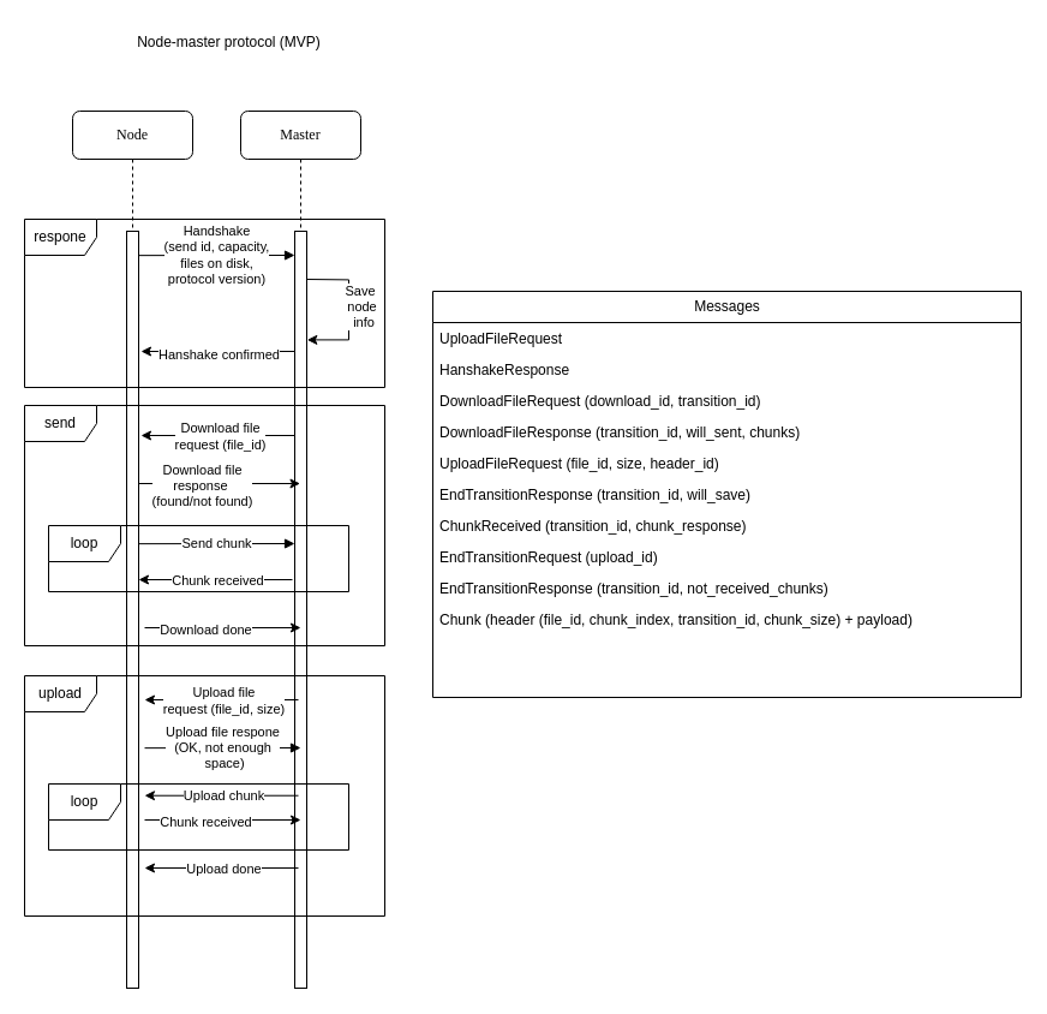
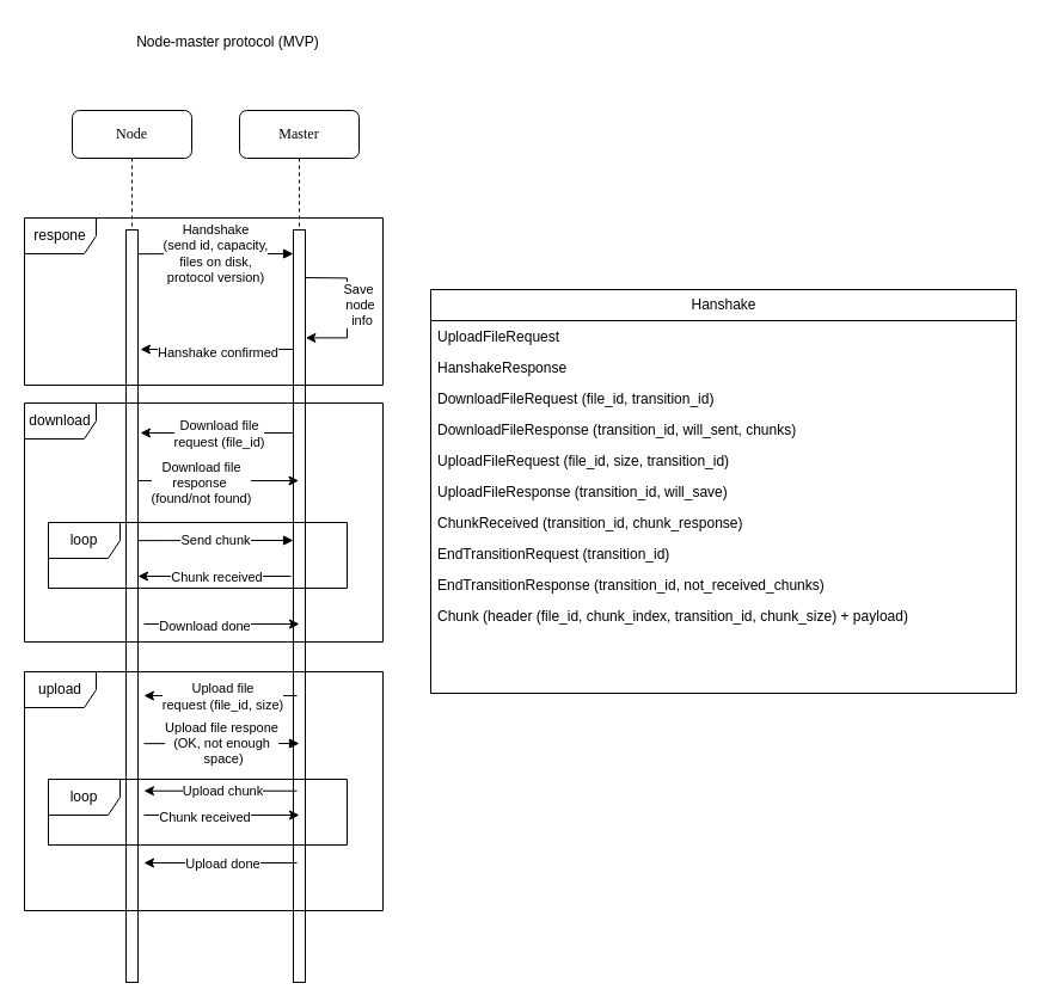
  <mxCell id="0" />
  <mxCell id="1" parent="0" />
  <mxCell id="2" value="Master" style="shape=umlLifeline;perimeter=lifelinePerimeter;whiteSpace=wrap;html=1;container=1;collapsible=0;recursiveResize=0;outlineConnect=0;rounded=1;shadow=0;comic=0;labelBackgroundColor=none;strokeWidth=1;fontFamily=Verdana;fontSize=12;align=center;" parent="1" vertex="1"><mxGeometry x="200" y="92" width="100" height="730" as="geometry" /></mxCell>
  <mxCell id="3" value="" style="html=1;points=[];perimeter=orthogonalPerimeter;rounded=0;shadow=0;comic=0;labelBackgroundColor=none;strokeWidth=1;fontFamily=Verdana;fontSize=12;align=center;" parent="2" vertex="1"><mxGeometry x="45" y="100" width="10" height="630" as="geometry" /></mxCell>
  <mxCell id="4" value="" style="endArrow=classic;html=1;rounded=0;" edge="1" parent="2"><mxGeometry width="50" height="50" relative="1" as="geometry"><mxPoint x="45.0" y="200" as="sourcePoint" /><mxPoint x="-83" y="200" as="targetPoint" /></mxGeometry></mxCell>
  <mxCell id="5" value="Hanshake confirmed" style="edgeLabel;html=1;align=center;verticalAlign=middle;resizable=0;points=[];" vertex="1" connectable="0" parent="4"><mxGeometry x="-0.006" y="2" relative="1" as="geometry"><mxPoint as="offset" /></mxGeometry></mxCell>
  <mxCell id="6" value="" style="endArrow=classic;html=1;rounded=0;exitX=0.967;exitY=0.098;exitDx=0;exitDy=0;exitPerimeter=0;" edge="1" parent="2"><mxGeometry width="50" height="50" relative="1" as="geometry"><mxPoint x="55.0" y="140.0" as="sourcePoint" /><mxPoint x="55.33" y="190.4" as="targetPoint" /><Array as="points"><mxPoint x="90" y="140.4" /><mxPoint x="90" y="170.4" /><mxPoint x="90" y="190.4" /></Array></mxGeometry></mxCell>
  <mxCell id="7" value="Save&amp;nbsp;&lt;div&gt;node&lt;div&gt;&amp;nbsp;info&lt;/div&gt;&lt;/div&gt;" style="edgeLabel;html=1;align=center;verticalAlign=middle;resizable=0;points=[];" vertex="1" connectable="0" parent="6"><mxGeometry x="-0.045" y="-1" relative="1" as="geometry"><mxPoint x="11" as="offset" /></mxGeometry></mxCell>
  <mxCell id="8" value="" style="endArrow=classic;html=1;rounded=0;" edge="1" parent="2"><mxGeometry width="50" height="50" relative="1" as="geometry"><mxPoint x="45.0" y="270" as="sourcePoint" /><mxPoint x="-83" y="270" as="targetPoint" /></mxGeometry></mxCell>
  <mxCell id="9" value="Download file&lt;div&gt;request&amp;nbsp;&lt;span style=&quot;background-color: light-dark(#ffffff, var(--ge-dark-color, #121212)); color: light-dark(rgb(0, 0, 0), rgb(255, 255, 255));&quot;&gt;(file_id)&lt;/span&gt;&lt;/div&gt;" style="edgeLabel;html=1;align=center;verticalAlign=middle;resizable=0;points=[];" vertex="1" connectable="0" parent="8"><mxGeometry x="-0.01" relative="1" as="geometry"><mxPoint as="offset" /></mxGeometry></mxCell>
  <mxCell id="10" value="" style="endArrow=classic;html=1;rounded=0;" edge="1" parent="2"><mxGeometry width="50" height="50" relative="1" as="geometry"><mxPoint x="-79.996" y="430" as="sourcePoint" /><mxPoint x="50" y="430" as="targetPoint" /></mxGeometry></mxCell>
  <mxCell id="11" value="Download done" style="edgeLabel;html=1;align=center;verticalAlign=middle;resizable=0;points=[];" vertex="1" connectable="0" parent="10"><mxGeometry x="-0.225" y="-1" relative="1" as="geometry"><mxPoint as="offset" /></mxGeometry></mxCell>
  <mxCell id="12" value="Node" style="shape=umlLifeline;perimeter=lifelinePerimeter;whiteSpace=wrap;html=1;container=1;collapsible=0;recursiveResize=0;outlineConnect=0;rounded=1;shadow=0;comic=0;labelBackgroundColor=none;strokeWidth=1;fontFamily=Verdana;fontSize=12;align=center;" parent="1" vertex="1"><mxGeometry x="60" y="92" width="100" height="730" as="geometry" /></mxCell>
  <mxCell id="13" value="" style="html=1;points=[];perimeter=orthogonalPerimeter;rounded=0;shadow=0;comic=0;labelBackgroundColor=none;strokeWidth=1;fontFamily=Verdana;fontSize=12;align=center;" parent="12" vertex="1"><mxGeometry x="45" y="100" width="10" height="630" as="geometry" /></mxCell>
  <mxCell id="14" value="" style="html=1;verticalAlign=bottom;endArrow=block;entryX=0;entryY=0;labelBackgroundColor=none;fontFamily=Verdana;fontSize=12;edgeStyle=elbowEdgeStyle;elbow=vertical;" parent="12" edge="1"><mxGeometry x="-0.003" relative="1" as="geometry"><mxPoint x="55" y="120.152" as="sourcePoint" /><mxPoint x="185" y="120.0" as="targetPoint" /><mxPoint as="offset" /></mxGeometry></mxCell>
  <mxCell id="15" value="Handshake&lt;div&gt;(send id, capacity,&lt;/div&gt;&lt;div&gt;files on disk,&lt;/div&gt;&lt;div&gt;protocol version)&lt;/div&gt;" style="edgeLabel;html=1;align=center;verticalAlign=middle;resizable=0;points=[];" vertex="1" connectable="0" parent="14"><mxGeometry x="-0.005" y="1" relative="1" as="geometry"><mxPoint as="offset" /></mxGeometry></mxCell>
  <mxCell id="16" value="" style="endArrow=classic;html=1;rounded=0;" edge="1" parent="12" target="2"><mxGeometry width="50" height="50" relative="1" as="geometry"><mxPoint x="55.004" y="310" as="sourcePoint" /><mxPoint x="165.11" y="310" as="targetPoint" /></mxGeometry></mxCell>
  <mxCell id="17" value="Download file&lt;div&gt;response&amp;nbsp;&lt;/div&gt;&lt;div&gt;(found/not found)&lt;/div&gt;" style="edgeLabel;html=1;align=center;verticalAlign=middle;resizable=0;points=[];" vertex="1" connectable="0" parent="16"><mxGeometry x="-0.225" y="-1" relative="1" as="geometry"><mxPoint as="offset" /></mxGeometry></mxCell>
  <mxCell id="18" value="" style="endArrow=classic;html=1;rounded=0;" edge="1" parent="12"><mxGeometry width="50" height="50" relative="1" as="geometry"><mxPoint x="183.0" y="390" as="sourcePoint" /><mxPoint x="55" y="390" as="targetPoint" /></mxGeometry></mxCell>
  <mxCell id="19" value="Chunk received" style="edgeLabel;html=1;align=center;verticalAlign=middle;resizable=0;points=[];" vertex="1" connectable="0" parent="18"><mxGeometry x="-0.01" relative="1" as="geometry"><mxPoint as="offset" /></mxGeometry></mxCell>
  <mxCell id="20" value="loop" style="shape=umlFrame;whiteSpace=wrap;html=1;pointerEvents=0;" vertex="1" parent="12"><mxGeometry x="-20" y="345" width="250" height="55" as="geometry" /></mxCell>
  <mxCell id="21" value="" style="html=1;verticalAlign=bottom;endArrow=block;entryX=0;entryY=0;labelBackgroundColor=none;fontFamily=Verdana;fontSize=12;edgeStyle=elbowEdgeStyle;elbow=vertical;" edge="1" parent="1"><mxGeometry x="-0.003" relative="1" as="geometry"><mxPoint x="115" y="452.152" as="sourcePoint" /><mxPoint x="245" y="452" as="targetPoint" /><mxPoint as="offset" /></mxGeometry></mxCell>
  <mxCell id="22" value="Send chunk" style="edgeLabel;html=1;align=center;verticalAlign=middle;resizable=0;points=[];" vertex="1" connectable="0" parent="21"><mxGeometry x="-0.005" y="1" relative="1" as="geometry"><mxPoint as="offset" /></mxGeometry></mxCell>
- <mxCell id="23" value="send" style="shape=umlFrame;whiteSpace=wrap;html=1;pointerEvents=0;" vertex="1" parent="1"><mxGeometry x="20" y="337" width="300" height="200" as="geometry" /></mxCell>
+ <mxCell id="23" value="download" style="shape=umlFrame;whiteSpace=wrap;html=1;pointerEvents=0;" vertex="1" parent="1"><mxGeometry x="20" y="337" width="300" height="200" as="geometry" /></mxCell>
  <mxCell id="24" value="respone" style="shape=umlFrame;whiteSpace=wrap;html=1;pointerEvents=0;" vertex="1" parent="1"><mxGeometry x="20" y="182" width="300" height="140" as="geometry" /></mxCell>
  <mxCell id="25" value="upload" style="shape=umlFrame;whiteSpace=wrap;html=1;pointerEvents=0;" vertex="1" parent="1"><mxGeometry x="20" y="562" width="300" height="200" as="geometry" /></mxCell>
  <mxCell id="26" value="" style="endArrow=classic;html=1;rounded=0;" edge="1" parent="1"><mxGeometry width="50" height="50" relative="1" as="geometry"><mxPoint x="248" y="582" as="sourcePoint" /><mxPoint x="120" y="582" as="targetPoint" /></mxGeometry></mxCell>
  <mxCell id="27" value="Upload file&lt;div&gt;request (file_id, size)&lt;/div&gt;" style="edgeLabel;html=1;align=center;verticalAlign=middle;resizable=0;points=[];" vertex="1" connectable="0" parent="26"><mxGeometry x="-0.01" relative="1" as="geometry"><mxPoint as="offset" /></mxGeometry></mxCell>
  <mxCell id="28" value="" style="html=1;verticalAlign=bottom;endArrow=block;entryX=0;entryY=0;labelBackgroundColor=none;fontFamily=Verdana;fontSize=12;edgeStyle=elbowEdgeStyle;elbow=vertical;" edge="1" parent="1"><mxGeometry x="-0.003" relative="1" as="geometry"><mxPoint x="120" y="622.152" as="sourcePoint" /><mxPoint x="250" y="622" as="targetPoint" /><mxPoint as="offset" /></mxGeometry></mxCell>
  <mxCell id="29" value="Upload file respone&lt;div&gt;(OK, not enough&lt;/div&gt;&lt;div&gt;&amp;nbsp;space)&lt;/div&gt;" style="edgeLabel;html=1;align=center;verticalAlign=middle;resizable=0;points=[];" vertex="1" connectable="0" parent="28"><mxGeometry x="-0.005" y="1" relative="1" as="geometry"><mxPoint as="offset" /></mxGeometry></mxCell>
  <mxCell id="30" value="loop" style="shape=umlFrame;whiteSpace=wrap;html=1;pointerEvents=0;" vertex="1" parent="1"><mxGeometry x="40" y="652" width="250" height="55" as="geometry" /></mxCell>
  <mxCell id="31" value="" style="endArrow=classic;html=1;rounded=0;" edge="1" parent="1"><mxGeometry width="50" height="50" relative="1" as="geometry"><mxPoint x="248" y="661.72" as="sourcePoint" /><mxPoint x="120" y="661.72" as="targetPoint" /></mxGeometry></mxCell>
  <mxCell id="32" value="Upload chunk" style="edgeLabel;html=1;align=center;verticalAlign=middle;resizable=0;points=[];" vertex="1" connectable="0" parent="31"><mxGeometry x="-0.01" relative="1" as="geometry"><mxPoint as="offset" /></mxGeometry></mxCell>
  <mxCell id="33" value="" style="endArrow=classic;html=1;rounded=0;" edge="1" parent="1"><mxGeometry width="50" height="50" relative="1" as="geometry"><mxPoint x="120.004" y="682" as="sourcePoint" /><mxPoint x="250" y="682" as="targetPoint" /></mxGeometry></mxCell>
  <mxCell id="34" value="Chunk received" style="edgeLabel;html=1;align=center;verticalAlign=middle;resizable=0;points=[];" vertex="1" connectable="0" parent="33"><mxGeometry x="-0.225" y="-1" relative="1" as="geometry"><mxPoint as="offset" /></mxGeometry></mxCell>
  <mxCell id="35" value="" style="endArrow=classic;html=1;rounded=0;" edge="1" parent="1"><mxGeometry width="50" height="50" relative="1" as="geometry"><mxPoint x="248" y="722" as="sourcePoint" /><mxPoint x="120" y="722" as="targetPoint" /></mxGeometry></mxCell>
  <mxCell id="36" value="Upload done" style="edgeLabel;html=1;align=center;verticalAlign=middle;resizable=0;points=[];" vertex="1" connectable="0" parent="35"><mxGeometry x="-0.01" relative="1" as="geometry"><mxPoint as="offset" /></mxGeometry></mxCell>
- <mxCell id="37" value="Messages" style="swimlane;fontStyle=0;childLayout=stackLayout;horizontal=1;startSize=26;fillColor=none;horizontalStack=0;resizeParent=1;resizeParentMax=0;resizeLast=0;collapsible=1;marginBottom=0;html=1;" vertex="1" parent="1"><mxGeometry x="360" y="242" width="490" height="338" as="geometry" /></mxCell>
+ <mxCell id="37" value="Hanshake" style="swimlane;fontStyle=0;childLayout=stackLayout;horizontal=1;startSize=26;fillColor=none;horizontalStack=0;resizeParent=1;resizeParentMax=0;resizeLast=0;collapsible=1;marginBottom=0;html=1;" vertex="1" parent="1"><mxGeometry x="360" y="242" width="490" height="338" as="geometry" /></mxCell>
  <mxCell id="38" value="UploadFileRequest&lt;div&gt;&lt;br&gt;&lt;/div&gt;" style="text;strokeColor=none;fillColor=none;align=left;verticalAlign=top;spacingLeft=4;spacingRight=4;overflow=hidden;rotatable=0;points=[[0,0.5],[1,0.5]];portConstraint=eastwest;whiteSpace=wrap;html=1;" vertex="1" parent="37"><mxGeometry y="26" width="490" height="26" as="geometry" /></mxCell>
  <mxCell id="39" value="HanshakeResponse" style="text;strokeColor=none;fillColor=none;align=left;verticalAlign=top;spacingLeft=4;spacingRight=4;overflow=hidden;rotatable=0;points=[[0,0.5],[1,0.5]];portConstraint=eastwest;whiteSpace=wrap;html=1;" vertex="1" parent="37"><mxGeometry y="52" width="490" height="26" as="geometry" /></mxCell>
- <mxCell id="40" value="DownloadFileRequest (download_id, transition_id)" style="text;strokeColor=none;fillColor=none;align=left;verticalAlign=top;spacingLeft=4;spacingRight=4;overflow=hidden;rotatable=0;points=[[0,0.5],[1,0.5]];portConstraint=eastwest;whiteSpace=wrap;html=1;" vertex="1" parent="37"><mxGeometry y="78" width="490" height="26" as="geometry" /></mxCell>
+ <mxCell id="40" value="DownloadFileRequest (file_id, transition_id)" style="text;strokeColor=none;fillColor=none;align=left;verticalAlign=top;spacingLeft=4;spacingRight=4;overflow=hidden;rotatable=0;points=[[0,0.5],[1,0.5]];portConstraint=eastwest;whiteSpace=wrap;html=1;" vertex="1" parent="37"><mxGeometry y="78" width="490" height="26" as="geometry" /></mxCell>
  <mxCell id="41" value="DownloadFileResponse (transition_id, will_sent, chunks)" style="text;strokeColor=none;fillColor=none;align=left;verticalAlign=top;spacingLeft=4;spacingRight=4;overflow=hidden;rotatable=0;points=[[0,0.5],[1,0.5]];portConstraint=eastwest;whiteSpace=wrap;html=1;" vertex="1" parent="37"><mxGeometry y="104" width="490" height="26" as="geometry" /></mxCell>
- <mxCell id="42" value="UploadFileRequest (file_id, size, header_id)" style="text;strokeColor=none;fillColor=none;align=left;verticalAlign=top;spacingLeft=4;spacingRight=4;overflow=hidden;rotatable=0;points=[[0,0.5],[1,0.5]];portConstraint=eastwest;whiteSpace=wrap;html=1;" vertex="1" parent="37"><mxGeometry y="130" width="490" height="26" as="geometry" /></mxCell>
- <mxCell id="43" value="EndTransitionResponse (transition_id, will_save)" style="text;strokeColor=none;fillColor=none;align=left;verticalAlign=top;spacingLeft=4;spacingRight=4;overflow=hidden;rotatable=0;points=[[0,0.5],[1,0.5]];portConstraint=eastwest;whiteSpace=wrap;html=1;" vertex="1" parent="37"><mxGeometry y="156" width="490" height="26" as="geometry" /></mxCell>
+ <mxCell id="42" value="UploadFileRequest (file_id, size, transition_id)" style="text;strokeColor=none;fillColor=none;align=left;verticalAlign=top;spacingLeft=4;spacingRight=4;overflow=hidden;rotatable=0;points=[[0,0.5],[1,0.5]];portConstraint=eastwest;whiteSpace=wrap;html=1;" vertex="1" parent="37"><mxGeometry y="130" width="490" height="26" as="geometry" /></mxCell>
+ <mxCell id="43" value="UploadFileResponse (transition_id, will_save)" style="text;strokeColor=none;fillColor=none;align=left;verticalAlign=top;spacingLeft=4;spacingRight=4;overflow=hidden;rotatable=0;points=[[0,0.5],[1,0.5]];portConstraint=eastwest;whiteSpace=wrap;html=1;" vertex="1" parent="37"><mxGeometry y="156" width="490" height="26" as="geometry" /></mxCell>
  <mxCell id="44" value="ChunkReceived (transition_id, chunk_response)" style="text;strokeColor=none;fillColor=none;align=left;verticalAlign=top;spacingLeft=4;spacingRight=4;overflow=hidden;rotatable=0;points=[[0,0.5],[1,0.5]];portConstraint=eastwest;whiteSpace=wrap;html=1;" vertex="1" parent="37"><mxGeometry y="182" width="490" height="26" as="geometry" /></mxCell>
- <mxCell id="45" value="EndTransitionRequest (upload_id)" style="text;strokeColor=none;fillColor=none;align=left;verticalAlign=top;spacingLeft=4;spacingRight=4;overflow=hidden;rotatable=0;points=[[0,0.5],[1,0.5]];portConstraint=eastwest;whiteSpace=wrap;html=1;" vertex="1" parent="37"><mxGeometry y="208" width="490" height="26" as="geometry" /></mxCell>
+ <mxCell id="45" value="EndTransitionRequest (transition_id)" style="text;strokeColor=none;fillColor=none;align=left;verticalAlign=top;spacingLeft=4;spacingRight=4;overflow=hidden;rotatable=0;points=[[0,0.5],[1,0.5]];portConstraint=eastwest;whiteSpace=wrap;html=1;" vertex="1" parent="37"><mxGeometry y="208" width="490" height="26" as="geometry" /></mxCell>
  <mxCell id="46" value="EndTransitionResponse (transition_id, not_received_chunks)" style="text;strokeColor=none;fillColor=none;align=left;verticalAlign=top;spacingLeft=4;spacingRight=4;overflow=hidden;rotatable=0;points=[[0,0.5],[1,0.5]];portConstraint=eastwest;whiteSpace=wrap;html=1;" vertex="1" parent="37"><mxGeometry y="234" width="490" height="26" as="geometry" /></mxCell>
  <mxCell id="47" value="Chunk (header (file_id, chunk_index, transition_id, chunk_size) + payload)" style="text;strokeColor=none;fillColor=none;align=left;verticalAlign=top;spacingLeft=4;spacingRight=4;overflow=hidden;rotatable=0;points=[[0,0.5],[1,0.5]];portConstraint=eastwest;whiteSpace=wrap;html=1;" vertex="1" parent="37"><mxGeometry y="260" width="490" height="26" as="geometry" /></mxCell>
  <mxCell id="48" style="text;strokeColor=none;fillColor=none;align=left;verticalAlign=top;spacingLeft=4;spacingRight=4;overflow=hidden;rotatable=0;points=[[0,0.5],[1,0.5]];portConstraint=eastwest;whiteSpace=wrap;html=1;" vertex="1" parent="37"><mxGeometry y="286" width="490" height="26" as="geometry" /></mxCell>
  <mxCell id="49" style="text;strokeColor=none;fillColor=none;align=left;verticalAlign=top;spacingLeft=4;spacingRight=4;overflow=hidden;rotatable=0;points=[[0,0.5],[1,0.5]];portConstraint=eastwest;whiteSpace=wrap;html=1;" vertex="1" parent="37"><mxGeometry y="312" width="490" height="26" as="geometry" /></mxCell>
  <mxCell id="50" value="Node-master protocol (MVP)" style="text;html=1;align=center;verticalAlign=middle;resizable=0;points=[];autosize=1;strokeColor=none;fillColor=none;" vertex="1" parent="1"><mxGeometry x="100" y="20" width="180" height="30" as="geometry" /></mxCell>
